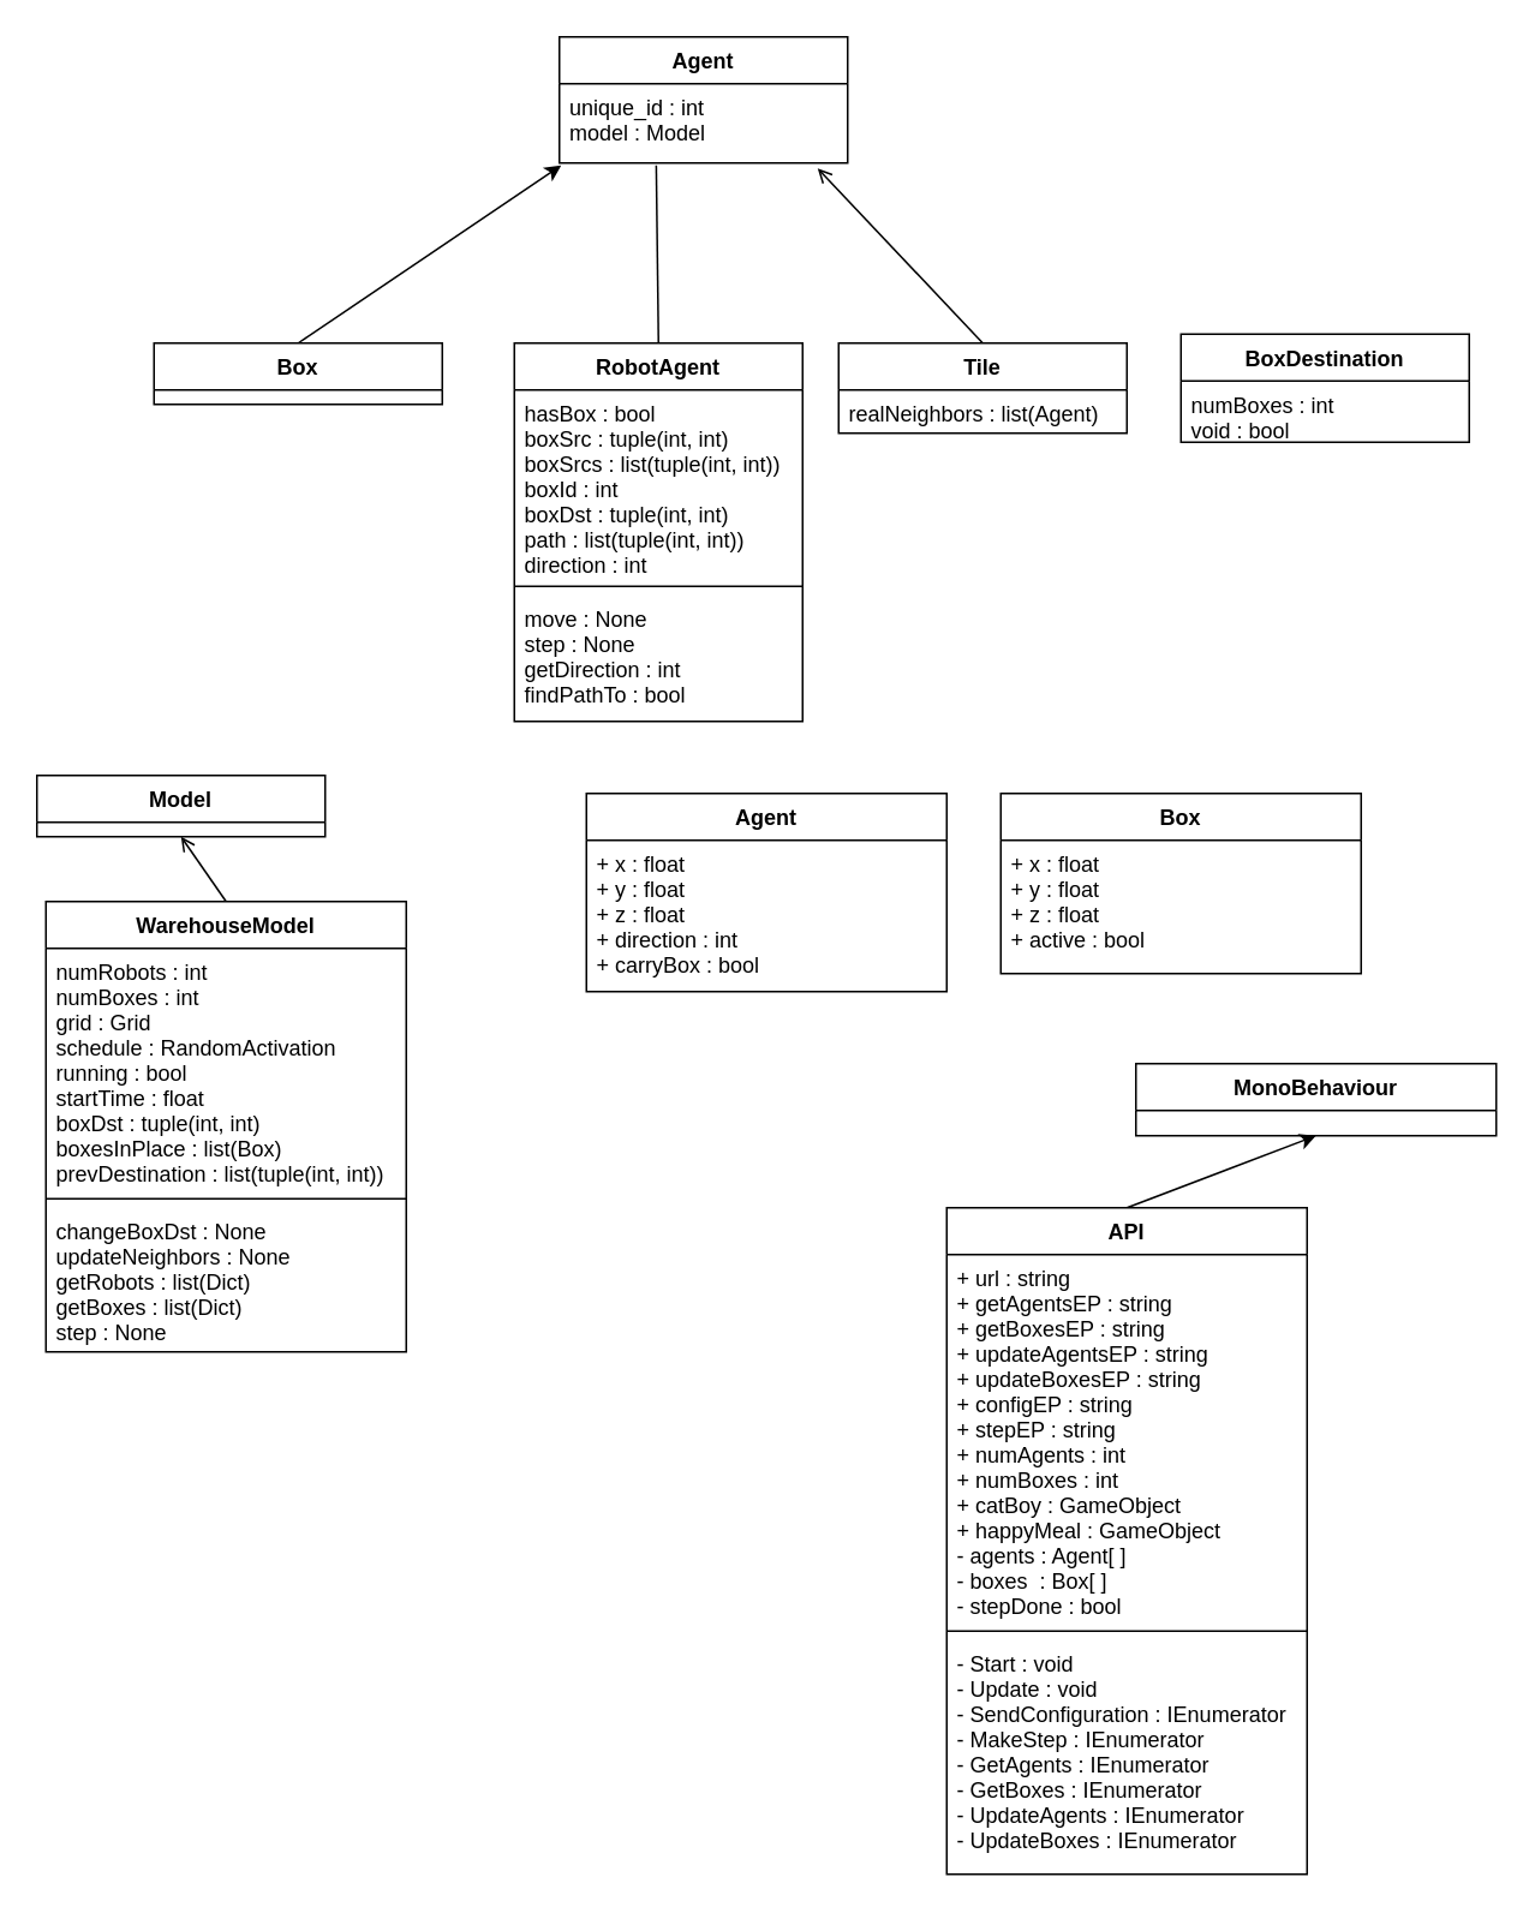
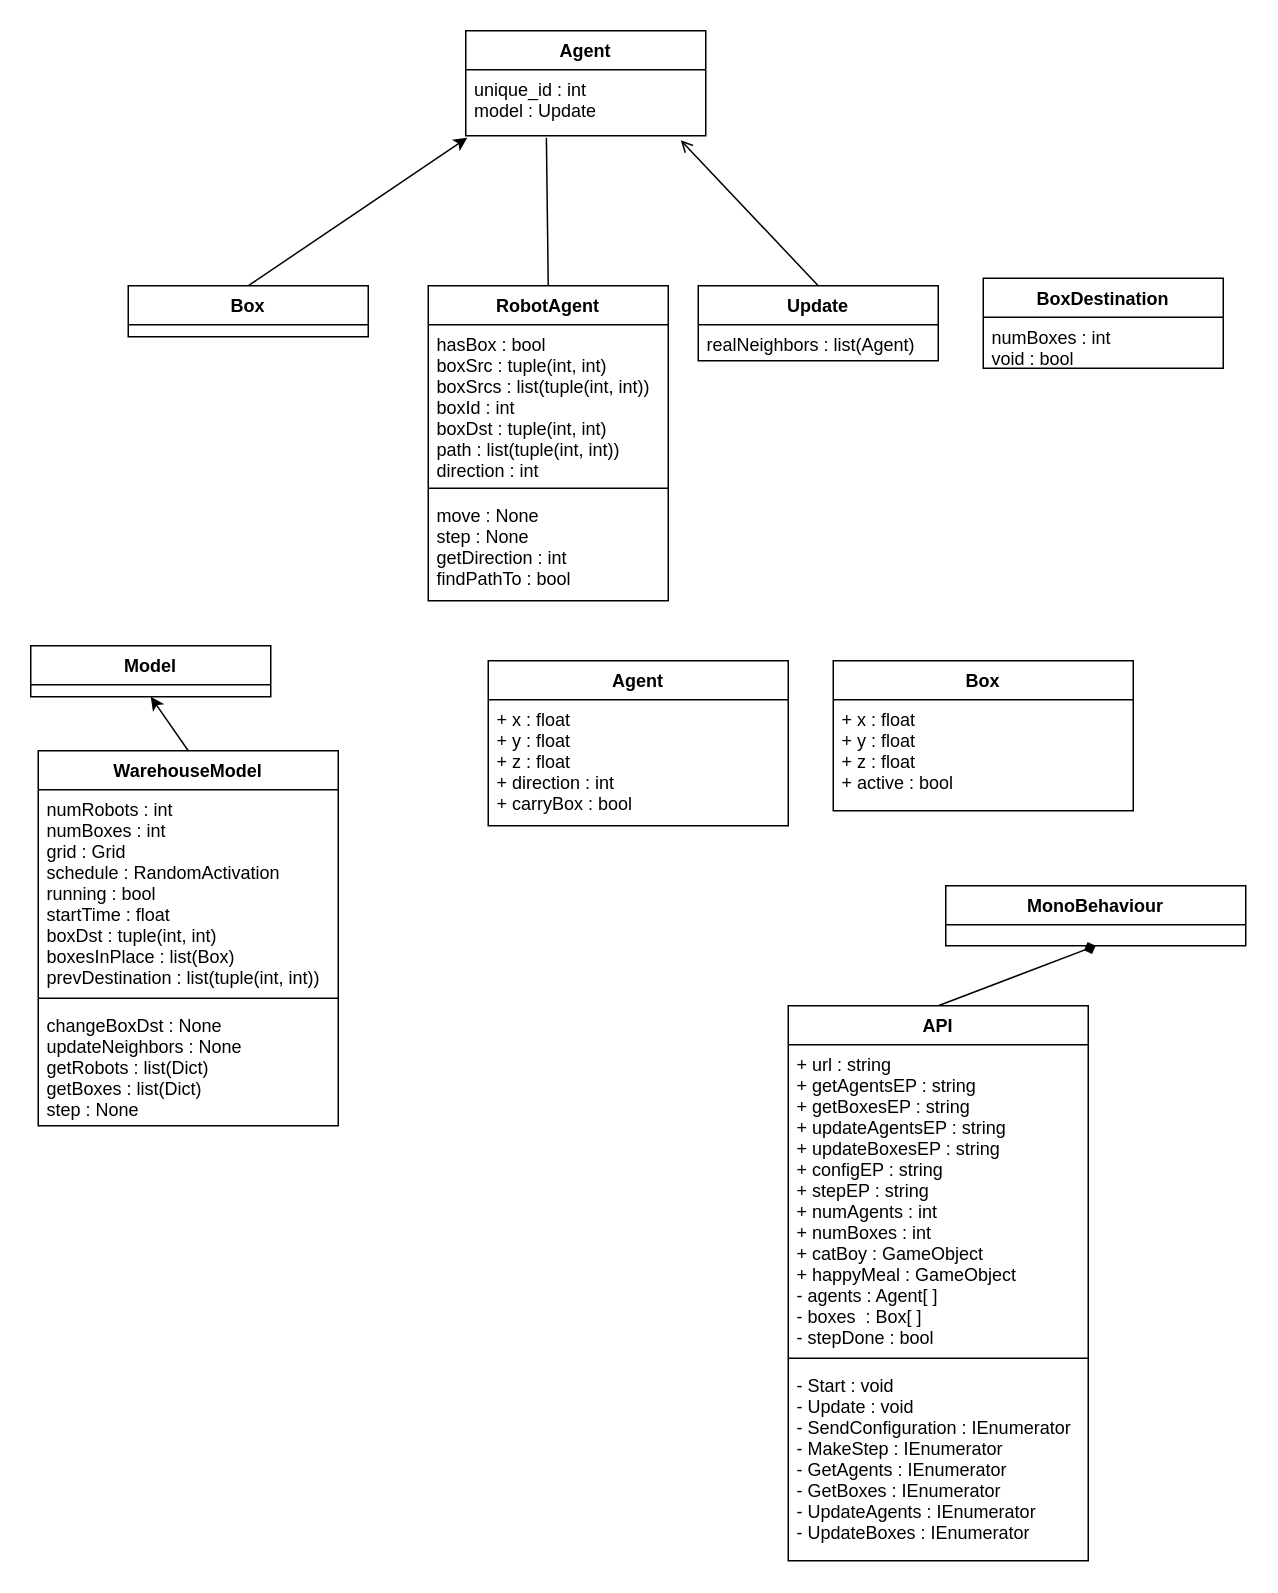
  <mxCell id="0" />
  <mxCell id="1" parent="0" />
  <mxCell id="2" style="edgeStyle=none;html=1;exitX=0.5;exitY=0;exitDx=0;exitDy=0;entryX=0.336;entryY=1.032;entryDx=0;entryDy=0;entryPerimeter=0;endArrow=none;" edge="1" parent="1" source="3" target="16"><mxGeometry relative="1" as="geometry" /></mxCell>
  <mxCell id="3" value="RobotAgent" style="swimlane;fontStyle=1;align=center;verticalAlign=top;childLayout=stackLayout;horizontal=1;startSize=26;horizontalStack=0;resizeParent=1;resizeParentMax=0;resizeLast=0;collapsible=1;marginBottom=0;" parent="1" vertex="1"><mxGeometry x="285" y="190" width="160" height="210" as="geometry" /></mxCell>
  <mxCell id="4" value="hasBox : bool&#10;boxSrc : tuple(int, int)&#10;boxSrcs : list(tuple(int, int))&#10;boxId : int&#10;boxDst : tuple(int, int)&#10;path : list(tuple(int, int))&#10;direction : int&#10;" style="text;strokeColor=none;fillColor=none;align=left;verticalAlign=top;spacingLeft=4;spacingRight=4;overflow=hidden;rotatable=0;points=[[0,0.5],[1,0.5]];portConstraint=eastwest;" parent="3" vertex="1"><mxGeometry y="26" width="160" height="104" as="geometry" /></mxCell>
  <mxCell id="5" value="" style="line;strokeWidth=1;fillColor=none;align=left;verticalAlign=middle;spacingTop=-1;spacingLeft=3;spacingRight=3;rotatable=0;labelPosition=right;points=[];portConstraint=eastwest;" parent="3" vertex="1"><mxGeometry y="130" width="160" height="10" as="geometry" /></mxCell>
  <mxCell id="6" value="move : None&#10;step : None&#10;getDirection : int&#10;findPathTo : bool&#10;" style="text;strokeColor=none;fillColor=none;align=left;verticalAlign=top;spacingLeft=4;spacingRight=4;overflow=hidden;rotatable=0;points=[[0,0.5],[1,0.5]];portConstraint=eastwest;" parent="3" vertex="1"><mxGeometry y="140" width="160" height="70" as="geometry" /></mxCell>
  <mxCell id="7" style="edgeStyle=none;html=1;exitX=0.5;exitY=0;exitDx=0;exitDy=0;entryX=0.006;entryY=1.032;entryDx=0;entryDy=0;entryPerimeter=0;" edge="1" parent="1" source="8" target="16"><mxGeometry relative="1" as="geometry" /></mxCell>
  <mxCell id="8" value="Box" style="swimlane;fontStyle=1;align=center;verticalAlign=top;childLayout=stackLayout;horizontal=1;startSize=26;horizontalStack=0;resizeParent=1;resizeParentMax=0;resizeLast=0;collapsible=1;marginBottom=0;" parent="1" vertex="1"><mxGeometry x="85" y="190" width="160" height="34" as="geometry"><mxRectangle x="265" y="110" width="60" height="26" as="alternateBounds" /></mxGeometry></mxCell>
  <mxCell id="9" style="edgeStyle=none;html=1;exitX=0.5;exitY=0;exitDx=0;exitDy=0;entryX=0.896;entryY=1.068;entryDx=0;entryDy=0;entryPerimeter=0;endArrow=open;" edge="1" parent="1" source="10" target="16"><mxGeometry relative="1" as="geometry" /></mxCell>
- <mxCell id="10" value="Tile" style="swimlane;fontStyle=1;align=center;verticalAlign=top;childLayout=stackLayout;horizontal=1;startSize=26;horizontalStack=0;resizeParent=1;resizeParentMax=0;resizeLast=0;collapsible=1;marginBottom=0;" parent="1" vertex="1"><mxGeometry x="465" y="190" width="160" height="50" as="geometry" /></mxCell>
+ <mxCell id="10" value="Update" style="swimlane;fontStyle=1;align=center;verticalAlign=top;childLayout=stackLayout;horizontal=1;startSize=26;horizontalStack=0;resizeParent=1;resizeParentMax=0;resizeLast=0;collapsible=1;marginBottom=0;" parent="1" vertex="1"><mxGeometry x="465" y="190" width="160" height="50" as="geometry" /></mxCell>
  <mxCell id="11" value="realNeighbors : list(Agent)&#10;" style="text;strokeColor=none;fillColor=none;align=left;verticalAlign=top;spacingLeft=4;spacingRight=4;overflow=hidden;rotatable=0;points=[[0,0.5],[1,0.5]];portConstraint=eastwest;" parent="10" vertex="1"><mxGeometry y="26" width="160" height="24" as="geometry" /></mxCell>
  <mxCell id="12" value="Model" style="swimlane;fontStyle=1;align=center;verticalAlign=top;childLayout=stackLayout;horizontal=1;startSize=26;horizontalStack=0;resizeParent=1;resizeParentMax=0;resizeLast=0;collapsible=1;marginBottom=0;" parent="1" vertex="1"><mxGeometry x="20" y="430" width="160" height="34" as="geometry" /></mxCell>
  <mxCell id="13" value="BoxDestination" style="swimlane;fontStyle=1;align=center;verticalAlign=top;childLayout=stackLayout;horizontal=1;startSize=26;horizontalStack=0;resizeParent=1;resizeParentMax=0;resizeLast=0;collapsible=1;marginBottom=0;" vertex="1" parent="1"><mxGeometry x="655" y="185" width="160" height="60" as="geometry" /></mxCell>
  <mxCell id="14" value="numBoxes : int&#10;void : bool" style="text;strokeColor=none;fillColor=none;align=left;verticalAlign=top;spacingLeft=4;spacingRight=4;overflow=hidden;rotatable=0;points=[[0,0.5],[1,0.5]];portConstraint=eastwest;" vertex="1" parent="13"><mxGeometry y="26" width="160" height="34" as="geometry" /></mxCell>
  <mxCell id="15" value="Agent" style="swimlane;fontStyle=1;align=center;verticalAlign=top;childLayout=stackLayout;horizontal=1;startSize=26;horizontalStack=0;resizeParent=1;resizeParentMax=0;resizeLast=0;collapsible=1;marginBottom=0;" vertex="1" parent="1"><mxGeometry x="310" y="20" width="160" height="70" as="geometry" /></mxCell>
- <mxCell id="16" value="unique_id : int&#10;model : Model" style="text;strokeColor=none;fillColor=none;align=left;verticalAlign=top;spacingLeft=4;spacingRight=4;overflow=hidden;rotatable=0;points=[[0,0.5],[1,0.5]];portConstraint=eastwest;" vertex="1" parent="15"><mxGeometry y="26" width="160" height="44" as="geometry" /></mxCell>
- <mxCell id="17" style="edgeStyle=none;html=1;exitX=0.5;exitY=0;exitDx=0;exitDy=0;entryX=0.5;entryY=1;entryDx=0;entryDy=0;endArrow=open;" edge="1" parent="1" source="18" target="12"><mxGeometry relative="1" as="geometry" /></mxCell>
+ <mxCell id="16" value="unique_id : int&#10;model : Update" style="text;strokeColor=none;fillColor=none;align=left;verticalAlign=top;spacingLeft=4;spacingRight=4;overflow=hidden;rotatable=0;points=[[0,0.5],[1,0.5]];portConstraint=eastwest;" vertex="1" parent="15"><mxGeometry y="26" width="160" height="44" as="geometry" /></mxCell>
+ <mxCell id="17" style="edgeStyle=none;html=1;exitX=0.5;exitY=0;exitDx=0;exitDy=0;entryX=0.5;entryY=1;entryDx=0;entryDy=0;" edge="1" parent="1" source="18" target="12"><mxGeometry relative="1" as="geometry" /></mxCell>
  <mxCell id="18" value="WarehouseModel" style="swimlane;fontStyle=1;align=center;verticalAlign=top;childLayout=stackLayout;horizontal=1;startSize=26;horizontalStack=0;resizeParent=1;resizeParentMax=0;resizeLast=0;collapsible=1;marginBottom=0;" vertex="1" parent="1"><mxGeometry x="25" y="500" width="200" height="250" as="geometry" /></mxCell>
  <mxCell id="19" value="numRobots : int&#10;numBoxes : int&#10;grid : Grid&#10;schedule : RandomActivation&#10;running : bool&#10;startTime : float&#10;boxDst : tuple(int, int)&#10;boxesInPlace : list(Box)&#10;prevDestination : list(tuple(int, int))&#10;&#10;" style="text;strokeColor=none;fillColor=none;align=left;verticalAlign=top;spacingLeft=4;spacingRight=4;overflow=hidden;rotatable=0;points=[[0,0.5],[1,0.5]];portConstraint=eastwest;" vertex="1" parent="18"><mxGeometry y="26" width="200" height="134" as="geometry" /></mxCell>
  <mxCell id="20" value="" style="line;strokeWidth=1;fillColor=none;align=left;verticalAlign=middle;spacingTop=-1;spacingLeft=3;spacingRight=3;rotatable=0;labelPosition=right;points=[];portConstraint=eastwest;" vertex="1" parent="18"><mxGeometry y="160" width="200" height="10" as="geometry" /></mxCell>
  <mxCell id="21" value="changeBoxDst : None&#10;updateNeighbors : None&#10;getRobots : list(Dict)&#10;getBoxes : list(Dict)&#10;step : None&#10;" style="text;strokeColor=none;fillColor=none;align=left;verticalAlign=top;spacingLeft=4;spacingRight=4;overflow=hidden;rotatable=0;points=[[0,0.5],[1,0.5]];portConstraint=eastwest;" vertex="1" parent="18"><mxGeometry y="170" width="200" height="80" as="geometry" /></mxCell>
  <mxCell id="22" value="Agent" style="swimlane;fontStyle=1;align=center;verticalAlign=top;childLayout=stackLayout;horizontal=1;startSize=26;horizontalStack=0;resizeParent=1;resizeParentMax=0;resizeLast=0;collapsible=1;marginBottom=0;" vertex="1" parent="1"><mxGeometry x="325" y="440" width="200" height="110" as="geometry" /></mxCell>
  <mxCell id="23" value="+ x : float&#10;+ y : float&#10;+ z : float&#10;+ direction : int &#10;+ carryBox : bool" style="text;strokeColor=none;fillColor=none;align=left;verticalAlign=top;spacingLeft=4;spacingRight=4;overflow=hidden;rotatable=0;points=[[0,0.5],[1,0.5]];portConstraint=eastwest;" vertex="1" parent="22"><mxGeometry y="26" width="200" height="84" as="geometry" /></mxCell>
- <mxCell id="24" style="edgeStyle=none;html=1;exitX=0.5;exitY=0;exitDx=0;exitDy=0;entryX=0.5;entryY=1;entryDx=0;entryDy=0;" edge="1" parent="1" source="25" target="31"><mxGeometry relative="1" as="geometry" /></mxCell>
+ <mxCell id="24" style="edgeStyle=none;html=1;exitX=0.5;exitY=0;exitDx=0;exitDy=0;entryX=0.5;entryY=1;entryDx=0;entryDy=0;endArrow=diamond;" edge="1" parent="1" source="25" target="31"><mxGeometry relative="1" as="geometry" /></mxCell>
  <mxCell id="25" value="API" style="swimlane;fontStyle=1;align=center;verticalAlign=top;childLayout=stackLayout;horizontal=1;startSize=26;horizontalStack=0;resizeParent=1;resizeParentMax=0;resizeLast=0;collapsible=1;marginBottom=0;" vertex="1" parent="1"><mxGeometry x="525" y="670" width="200" height="370" as="geometry" /></mxCell>
  <mxCell id="26" value="+ url : string&#10;+ getAgentsEP : string&#10;+ getBoxesEP : string&#10;+ updateAgentsEP : string&#10;+ updateBoxesEP : string&#10;+ configEP : string&#10;+ stepEP : string&#10;+ numAgents : int&#10;+ numBoxes : int&#10;+ catBoy : GameObject&#10;+ happyMeal : GameObject&#10;- agents : Agent[ ]&#10;- boxes  : Box[ ]&#10;- stepDone : bool&#10;" style="text;strokeColor=none;fillColor=none;align=left;verticalAlign=top;spacingLeft=4;spacingRight=4;overflow=hidden;rotatable=0;points=[[0,0.5],[1,0.5]];portConstraint=eastwest;" vertex="1" parent="25"><mxGeometry y="26" width="200" height="204" as="geometry" /></mxCell>
  <mxCell id="27" value="" style="line;strokeWidth=1;fillColor=none;align=left;verticalAlign=middle;spacingTop=-1;spacingLeft=3;spacingRight=3;rotatable=0;labelPosition=right;points=[];portConstraint=eastwest;" vertex="1" parent="25"><mxGeometry y="230" width="200" height="10" as="geometry" /></mxCell>
  <mxCell id="28" value="- Start : void&#10;- Update : void&#10;- SendConfiguration : IEnumerator&#10;- MakeStep : IEnumerator&#10;- GetAgents : IEnumerator&#10;- GetBoxes : IEnumerator&#10;- UpdateAgents : IEnumerator&#10;- UpdateBoxes : IEnumerator&#10;&#10;" style="text;strokeColor=none;fillColor=none;align=left;verticalAlign=top;spacingLeft=4;spacingRight=4;overflow=hidden;rotatable=0;points=[[0,0.5],[1,0.5]];portConstraint=eastwest;" vertex="1" parent="25"><mxGeometry y="240" width="200" height="130" as="geometry" /></mxCell>
  <mxCell id="29" value="Box" style="swimlane;fontStyle=1;align=center;verticalAlign=top;childLayout=stackLayout;horizontal=1;startSize=26;horizontalStack=0;resizeParent=1;resizeParentMax=0;resizeLast=0;collapsible=1;marginBottom=0;" vertex="1" parent="1"><mxGeometry x="555" y="440" width="200" height="100" as="geometry" /></mxCell>
  <mxCell id="30" value="+ x : float&#10;+ y : float&#10;+ z : float&#10;+ active : bool" style="text;strokeColor=none;fillColor=none;align=left;verticalAlign=top;spacingLeft=4;spacingRight=4;overflow=hidden;rotatable=0;points=[[0,0.5],[1,0.5]];portConstraint=eastwest;" vertex="1" parent="29"><mxGeometry y="26" width="200" height="74" as="geometry" /></mxCell>
  <mxCell id="31" value="MonoBehaviour" style="swimlane;fontStyle=1;align=center;verticalAlign=top;childLayout=stackLayout;horizontal=1;startSize=26;horizontalStack=0;resizeParent=1;resizeParentMax=0;resizeLast=0;collapsible=1;marginBottom=0;" vertex="1" parent="1"><mxGeometry x="630" y="590" width="200" height="40" as="geometry" /></mxCell>
